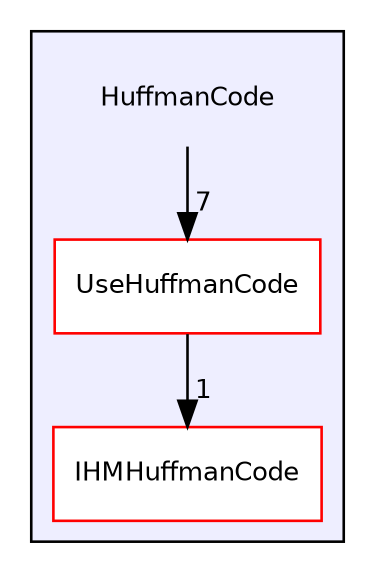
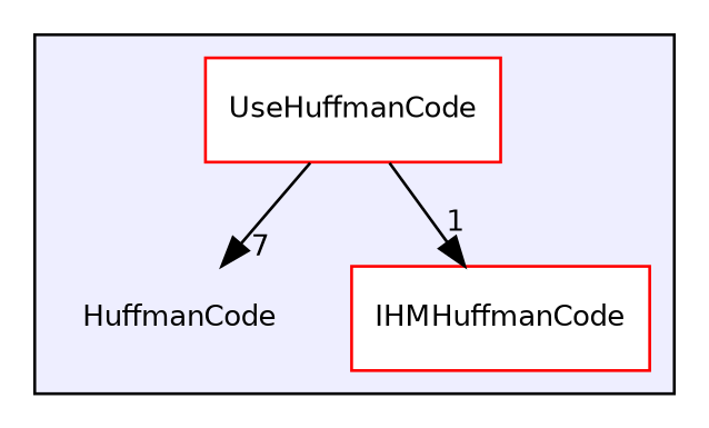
  digraph {
    compound=true
    node [fontname=Helvetica fontsize=10 shape=box color=red fillcolor=white style=filled]
    edge [labeldistance=1.5 labelfontname=Helvetica labelfontsize=10]
    n1 [label=HuffmanCode shape=plaintext color="" fillcolor="" style=""]
    n2 [label=IHMHuffmanCode]
    n3 [label=UseHuffmanCode]
    subgraph cluster_1 {
      bgcolor="#eeeeff"
      pencolor=black
      n1
      n2
      n3
    }
-   n1 -> n3 [headlabel=7]
+   n3 -> n1 [headlabel=7]
    n3 -> n2 [headlabel=1]
  }
